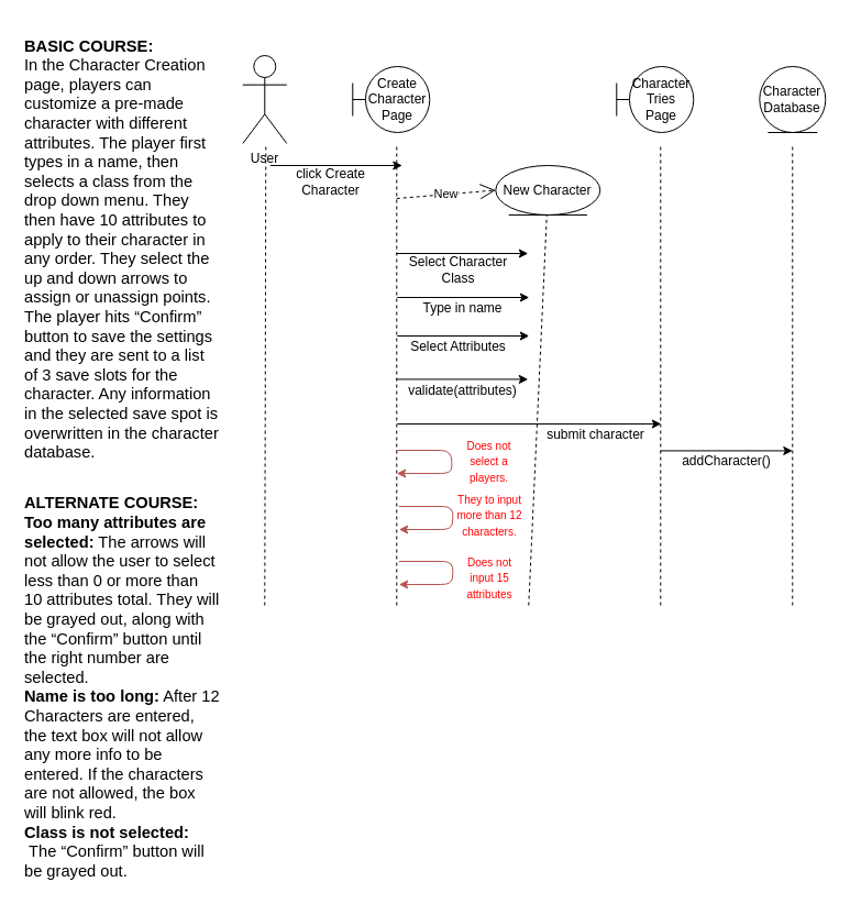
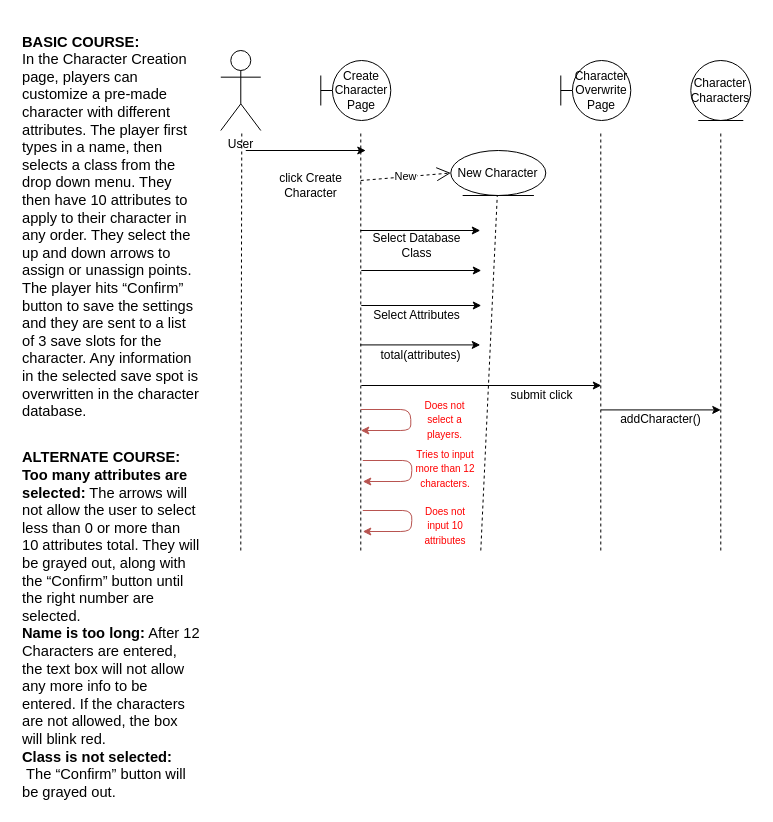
  <mxCell id="0" />
  <mxCell id="1" parent="0" />
  <mxCell id="2" value="User" style="shape=umlActor;verticalLabelPosition=bottom;labelBackgroundColor=#ffffff;verticalAlign=top;html=1;outlineConnect=0;" parent="1" vertex="1"><mxGeometry x="220.29" y="50" width="40" height="80" as="geometry" /></mxCell>
  <mxCell id="3" value="Create Character Page" style="shape=umlBoundary;whiteSpace=wrap;html=1;" parent="1" vertex="1"><mxGeometry x="320.29" y="60" width="70" height="60" as="geometry" /></mxCell>
- <mxCell id="4" value="&lt;font style=&quot;font-size: 10px&quot; color=&quot;#ff0000&quot;&gt;They to input more than 12 characters.&lt;/font&gt;" style="text;html=1;strokeColor=none;fillColor=none;align=center;verticalAlign=middle;whiteSpace=wrap;rounded=0;" parent="1" vertex="1"><mxGeometry x="414.29" y="443" width="62" height="50" as="geometry" /></mxCell>
+ <mxCell id="4" value="&lt;font style=&quot;font-size: 10px&quot; color=&quot;#ff0000&quot;&gt;Tries to input more than 12 characters.&lt;/font&gt;" style="text;html=1;strokeColor=none;fillColor=none;align=center;verticalAlign=middle;whiteSpace=wrap;rounded=0;" parent="1" vertex="1"><mxGeometry x="414.29" y="443" width="62" height="50" as="geometry" /></mxCell>
  <mxCell id="5" value="&lt;font style=&quot;font-size: 10px&quot; color=&quot;#ff0000&quot;&gt;Does not select a players.&lt;/font&gt;" style="text;html=1;align=center;verticalAlign=middle;whiteSpace=wrap;rounded=0;" parent="1" vertex="1"><mxGeometry x="412.29" y="399" width="64.5" height="40" as="geometry" /></mxCell>
- <mxCell id="6" value="Character Database" style="ellipse;shape=umlEntity;whiteSpace=wrap;html=1;fillColor=#FFFFFF;" parent="1" vertex="1"><mxGeometry x="690.29" y="60" width="60" height="60" as="geometry" /></mxCell>
+ <mxCell id="6" value="Character Characters" style="ellipse;shape=umlEntity;whiteSpace=wrap;html=1;fillColor=#FFFFFF;" parent="1" vertex="1"><mxGeometry x="690.29" y="60" width="60" height="60" as="geometry" /></mxCell>
  <mxCell id="7" value="" style="endArrow=none;dashed=1;html=1;jumpSize=6;" edge="1" parent="1"><mxGeometry width="50" height="50" relative="1" as="geometry"><mxPoint x="240.29" y="550" as="sourcePoint" /><mxPoint x="241.29" y="130" as="targetPoint" /></mxGeometry></mxCell>
  <mxCell id="8" value="" style="endArrow=none;dashed=1;html=1;jumpSize=6;" edge="1" parent="1"><mxGeometry width="50" height="50" relative="1" as="geometry"><mxPoint x="360.29" y="550" as="sourcePoint" /><mxPoint x="360.29" y="130" as="targetPoint" /></mxGeometry></mxCell>
  <mxCell id="9" value="" style="endArrow=classic;html=1;" edge="1" parent="1"><mxGeometry width="50" height="50" relative="1" as="geometry"><mxPoint x="245.29" y="150" as="sourcePoint" /><mxPoint x="365.29" y="150" as="targetPoint" /></mxGeometry></mxCell>
  <mxCell id="10" value="New" style="endArrow=open;endSize=12;dashed=1;html=1;entryX=0;entryY=0.5;entryDx=0;entryDy=0;" edge="1" parent="1" target="12"><mxGeometry width="160" relative="1" as="geometry"><mxPoint x="360.29" y="180" as="sourcePoint" /><mxPoint x="440.29" y="180" as="targetPoint" /></mxGeometry></mxCell>
  <mxCell id="11" value="&lt;span id=&quot;docs-internal-guid-dddca302-7fff-ee61-3ac4-3607aae80efc&quot;&gt;&lt;p dir=&quot;ltr&quot; style=&quot;line-height: 1.2 ; margin-top: 0pt ; margin-bottom: 0pt&quot;&gt;&lt;span style=&quot;background-color: transparent ; font-family: &amp;#34;arial&amp;#34; ; font-size: 11pt ; font-weight: 700 ; white-space: pre-wrap&quot;&gt;BASIC COURSE:&lt;/span&gt;&lt;br&gt;&lt;/p&gt;&lt;p dir=&quot;ltr&quot; style=&quot;line-height: 1.2 ; margin-top: 0pt ; margin-bottom: 0pt&quot;&gt;&lt;span style=&quot;font-size: 11pt ; font-family: &amp;#34;arial&amp;#34; ; background-color: transparent ; vertical-align: baseline ; white-space: pre-wrap&quot;&gt;In the Character Creation page, players can customize a pre-made character with different attributes. The player first types in a name, then selects a class from the drop down menu. They then have 10 attributes to apply to their character in any order. They select the up and down arrows to assign or unassign points. The player hits “Confirm” button to save the settings and they are sent to a list of 3 save slots for the character. Any information in the selected save spot is overwritten in the character database.&lt;/span&gt;&lt;/p&gt;&lt;br&gt;&lt;br&gt;&lt;p dir=&quot;ltr&quot; style=&quot;line-height: 1.2 ; margin-top: 0pt ; margin-bottom: 0pt&quot;&gt;&lt;span style=&quot;font-size: 11pt ; font-family: &amp;#34;arial&amp;#34; ; background-color: transparent ; font-weight: 700 ; vertical-align: baseline ; white-space: pre-wrap&quot;&gt;ALTERNATE COURSE:&lt;/span&gt;&lt;/p&gt;&lt;p dir=&quot;ltr&quot; style=&quot;line-height: 1.2 ; margin-top: 0pt ; margin-bottom: 0pt&quot;&gt;&lt;span style=&quot;font-size: 11pt ; font-family: &amp;#34;arial&amp;#34; ; background-color: transparent ; font-weight: 700 ; vertical-align: baseline ; white-space: pre-wrap&quot;&gt;Too many attributes are selected:&lt;/span&gt;&lt;span style=&quot;font-size: 11pt ; font-family: &amp;#34;arial&amp;#34; ; background-color: transparent ; vertical-align: baseline ; white-space: pre-wrap&quot;&gt; The arrows will not allow the user to select less than 0 or more than 10 attributes total. They will be grayed out, along with the “Confirm” button until the right number are selected.&amp;nbsp;&lt;/span&gt;&lt;/p&gt;&lt;p dir=&quot;ltr&quot; style=&quot;line-height: 1.2 ; margin-top: 0pt ; margin-bottom: 0pt&quot;&gt;&lt;span style=&quot;font-size: 11pt ; font-family: &amp;#34;arial&amp;#34; ; background-color: transparent ; font-weight: 700 ; vertical-align: baseline ; white-space: pre-wrap&quot;&gt;Name is too long:&lt;/span&gt;&lt;span style=&quot;font-size: 11pt ; font-family: &amp;#34;arial&amp;#34; ; background-color: transparent ; vertical-align: baseline ; white-space: pre-wrap&quot;&gt; After 12 Characters are entered, the text box will not allow any more info to be entered. If the characters are not allowed, the box will blink red.&lt;/span&gt;&lt;/p&gt;&lt;span style=&quot;font-size: 11pt ; font-family: &amp;#34;arial&amp;#34; ; background-color: transparent ; font-weight: 700 ; vertical-align: baseline ; white-space: pre-wrap&quot;&gt;Class is not selected: &lt;/span&gt;&lt;span style=&quot;font-size: 11pt ; font-family: &amp;#34;arial&amp;#34; ; background-color: transparent ; vertical-align: baseline ; white-space: pre-wrap&quot;&gt;&amp;nbsp;The “Confirm” button will be grayed out.&lt;/span&gt;&lt;/span&gt;" style="text;html=1;strokeColor=none;fillColor=none;align=left;verticalAlign=right;whiteSpace=wrap;rounded=0;" vertex="1" parent="1"><mxGeometry x="20" y="20" width="180" height="780" as="geometry" /></mxCell>
  <mxCell id="12" value="New Character" style="ellipse;shape=umlEntity;whiteSpace=wrap;html=1;fillColor=#FFFFFF;" vertex="1" parent="1"><mxGeometry x="450.29" y="150" width="95" height="45" as="geometry" /></mxCell>
  <mxCell id="13" value="" style="endArrow=none;dashed=1;html=1;jumpSize=6;" edge="1" parent="1" target="12"><mxGeometry width="50" height="50" relative="1" as="geometry"><mxPoint x="480.29" y="550" as="sourcePoint" /><mxPoint x="479.79" y="130" as="targetPoint" /></mxGeometry></mxCell>
  <mxCell id="14" value="" style="endArrow=classic;html=1;" edge="1" parent="1"><mxGeometry width="50" height="50" relative="1" as="geometry"><mxPoint x="360.79" y="270" as="sourcePoint" /><mxPoint x="480.79" y="270" as="targetPoint" /></mxGeometry></mxCell>
- <mxCell id="15" value="click Create&lt;br&gt;Character" style="text;html=1;align=center;verticalAlign=middle;resizable=0;points=[];autosize=1;" vertex="1" parent="1"><mxGeometry x="260.29" y="150" width="80" height="30" as="geometry" /></mxCell>
- <mxCell id="16" value="Type in name" style="text;html=1;align=center;verticalAlign=middle;resizable=0;points=[];autosize=1;" vertex="1" parent="1"><mxGeometry x="374.79" y="270" width="90" height="20" as="geometry" /></mxCell>
+ <mxCell id="15" value="click Create&lt;br&gt;Character" style="text;html=1;align=center;verticalAlign=middle;resizable=0;points=[];autosize=1;" vertex="1" parent="1"><mxGeometry x="270.29" y="170" width="80" height="30" as="geometry" /></mxCell>
  <mxCell id="17" value="Select Attributes" style="text;html=1;align=center;verticalAlign=middle;resizable=0;points=[];autosize=1;" vertex="1" parent="1"><mxGeometry x="365.79" y="305" width="100" height="20" as="geometry" /></mxCell>
  <mxCell id="18" value="" style="endArrow=classic;html=1;" edge="1" parent="1"><mxGeometry width="50" height="50" relative="1" as="geometry"><mxPoint x="360.79" y="305" as="sourcePoint" /><mxPoint x="480.79" y="305" as="targetPoint" /></mxGeometry></mxCell>
- <mxCell id="19" value="Character Tries Page" style="shape=umlBoundary;whiteSpace=wrap;html=1;" vertex="1" parent="1"><mxGeometry x="560.29" y="60" width="70" height="60" as="geometry" /></mxCell>
+ <mxCell id="19" value="Character Overwrite Page" style="shape=umlBoundary;whiteSpace=wrap;html=1;" vertex="1" parent="1"><mxGeometry x="560.29" y="60" width="70" height="60" as="geometry" /></mxCell>
  <mxCell id="20" value="" style="endArrow=none;dashed=1;html=1;jumpSize=6;" edge="1" parent="1"><mxGeometry width="50" height="50" relative="1" as="geometry"><mxPoint x="600.29" y="550" as="sourcePoint" /><mxPoint x="600.29" y="130" as="targetPoint" /></mxGeometry></mxCell>
  <mxCell id="21" value="" style="endArrow=classic;html=1;" edge="1" parent="1"><mxGeometry width="50" height="50" relative="1" as="geometry"><mxPoint x="359.79" y="344.41" as="sourcePoint" /><mxPoint x="479.79" y="344.41" as="targetPoint" /></mxGeometry></mxCell>
- <mxCell id="22" value="validate(attributes)" style="text;html=1;align=center;verticalAlign=middle;resizable=0;points=[];autosize=1;" vertex="1" parent="1"><mxGeometry x="364.79" y="345" width="110" height="20" as="geometry" /></mxCell>
+ <mxCell id="22" value="total(attributes)" style="text;html=1;align=center;verticalAlign=middle;resizable=0;points=[];autosize=1;" vertex="1" parent="1"><mxGeometry x="364.79" y="345" width="110" height="20" as="geometry" /></mxCell>
  <mxCell id="23" value="" style="endArrow=classic;html=1;" edge="1" parent="1"><mxGeometry width="50" height="50" relative="1" as="geometry"><mxPoint x="360.79" y="385" as="sourcePoint" /><mxPoint x="600.79" y="385" as="targetPoint" /></mxGeometry></mxCell>
- <mxCell id="24" value="submit character" style="text;html=1;align=center;verticalAlign=middle;resizable=0;points=[];autosize=1;" vertex="1" parent="1"><mxGeometry x="490.79" y="385" width="100" height="20" as="geometry" /></mxCell>
+ <mxCell id="24" value="submit click" style="text;html=1;align=center;verticalAlign=middle;resizable=0;points=[];autosize=1;" vertex="1" parent="1"><mxGeometry x="490.79" y="385" width="100" height="20" as="geometry" /></mxCell>
  <mxCell id="25" value="" style="endArrow=classic;html=1;" edge="1" parent="1"><mxGeometry width="50" height="50" relative="1" as="geometry"><mxPoint x="359.79" y="230" as="sourcePoint" /><mxPoint x="479.79" y="230" as="targetPoint" /></mxGeometry></mxCell>
- <mxCell id="26" value="Select Character&lt;br&gt;Class" style="text;html=1;align=center;verticalAlign=middle;resizable=0;points=[];autosize=1;" vertex="1" parent="1"><mxGeometry x="365.79" y="230" width="100" height="30" as="geometry" /></mxCell>
+ <mxCell id="26" value="Select Database&lt;br&gt;Class" style="text;html=1;align=center;verticalAlign=middle;resizable=0;points=[];autosize=1;" vertex="1" parent="1"><mxGeometry x="365.79" y="230" width="100" height="30" as="geometry" /></mxCell>
  <mxCell id="27" value="" style="endArrow=none;dashed=1;html=1;jumpSize=6;" edge="1" parent="1"><mxGeometry width="50" height="50" relative="1" as="geometry"><mxPoint x="720.29" y="550" as="sourcePoint" /><mxPoint x="720.29" y="130" as="targetPoint" /></mxGeometry></mxCell>
  <mxCell id="28" value="" style="endArrow=classic;html=1;" edge="1" parent="1"><mxGeometry width="50" height="50" relative="1" as="geometry"><mxPoint x="600.29" y="409.41" as="sourcePoint" /><mxPoint x="720.29" y="409.41" as="targetPoint" /></mxGeometry></mxCell>
  <mxCell id="29" value="addCharacter()" style="text;html=1;align=center;verticalAlign=middle;resizable=0;points=[];autosize=1;" vertex="1" parent="1"><mxGeometry x="610.29" y="409" width="100" height="20" as="geometry" /></mxCell>
  <mxCell id="30" value="" style="endArrow=classic;html=1;fillColor=#f8cecc;strokeColor=#b85450;" edge="1" parent="1"><mxGeometry width="50" height="50" relative="1" as="geometry"><mxPoint x="360.29" y="409" as="sourcePoint" /><mxPoint x="360.29" y="430" as="targetPoint" /><Array as="points"><mxPoint x="410.29" y="409" /><mxPoint x="410.29" y="430" /></Array></mxGeometry></mxCell>
  <mxCell id="31" value="" style="endArrow=classic;html=1;fillColor=#f8cecc;strokeColor=#b85450;" edge="1" parent="1"><mxGeometry width="50" height="50" relative="1" as="geometry"><mxPoint x="362.29" y="460" as="sourcePoint" /><mxPoint x="362.29" y="481" as="targetPoint" /><Array as="points"><mxPoint x="412.29" y="460" /><mxPoint x="410.29" y="481" /></Array></mxGeometry></mxCell>
  <mxCell id="32" value="" style="endArrow=classic;html=1;fillColor=#f8cecc;strokeColor=#b85450;" edge="1" parent="1"><mxGeometry width="50" height="50" relative="1" as="geometry"><mxPoint x="362.29" y="510" as="sourcePoint" /><mxPoint x="362.29" y="531" as="targetPoint" /><Array as="points"><mxPoint x="412.29" y="510" /><mxPoint x="410.29" y="531" /></Array></mxGeometry></mxCell>
- <mxCell id="33" value="&lt;font color=&quot;#ff0000&quot;&gt;&lt;span style=&quot;font-size: 10px&quot;&gt;Does not input 15 attributes&lt;/span&gt;&lt;/font&gt;" style="text;html=1;strokeColor=none;fillColor=none;align=center;verticalAlign=middle;whiteSpace=wrap;rounded=0;" vertex="1" parent="1"><mxGeometry x="416.79" y="500" width="55.5" height="50" as="geometry" /></mxCell>
+ <mxCell id="33" value="&lt;font color=&quot;#ff0000&quot;&gt;&lt;span style=&quot;font-size: 10px&quot;&gt;Does not input 10 attributes&lt;/span&gt;&lt;/font&gt;" style="text;html=1;strokeColor=none;fillColor=none;align=center;verticalAlign=middle;whiteSpace=wrap;rounded=0;" vertex="1" parent="1"><mxGeometry x="416.79" y="500" width="55.5" height="50" as="geometry" /></mxCell>
